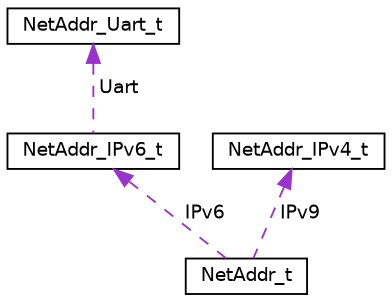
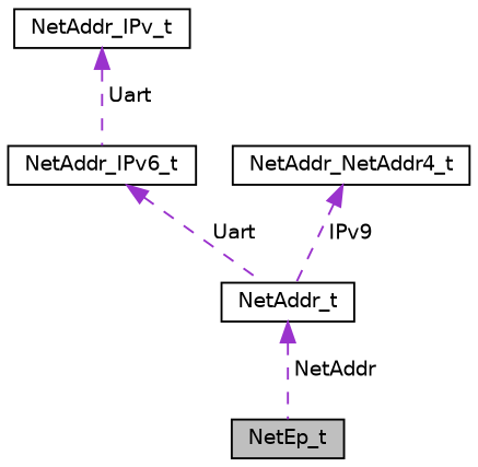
  digraph {
    node [color=black fillcolor=white fontname=Helvetica fontsize=10 shape=record style=filled]
    edge [color=darkorchid3 dir=back fontname=Helvetica fontsize=10 labelfontname=Helvetica labelfontsize=10 style=dashed]
+   n1 [fillcolor=grey75 fontcolor=black height=0.2 label=NetEp_t width=0.4]
    n2 [height=0.2 label=NetAddr_t width=0.4]
-   n3 [height=0.2 label=NetAddr_Uart_t width=0.4]
+   n3 [height=0.2 label=NetAddr_IPv_t width=0.4]
    n4 [height=0.2 label=NetAddr_IPv6_t width=0.4]
-   n5 [height=0.2 label=NetAddr_IPv4_t width=0.4]
+   n5 [height=0.2 label=NetAddr_NetAddr4_t width=0.4]
+   n2 -> n1 [label=" NetAddr"]
    n3 -> n4 [label=" Uart"]
-   n4 -> n2 [label=" IPv6"]
+   n4 -> n2 [label=" Uart"]
    n5 -> n2 [label=" IPv9"]
  }
